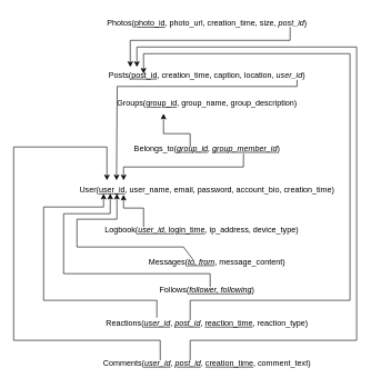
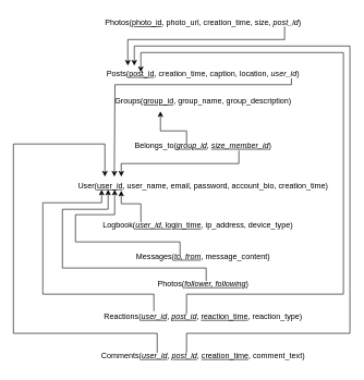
  <mxCell id="0" />
  <mxCell id="1" parent="0" />
  <mxCell id="2" value="User(&lt;u&gt;user_id&lt;/u&gt;, user_name, email, password, account_bio, creation_time)" style="text;html=1;align=center;verticalAlign=middle;resizable=0;points=[];autosize=1;strokeColor=none;fillColor=none;" vertex="1" parent="1"><mxGeometry x="105" y="270" width="410" height="30" as="geometry" /></mxCell>
  <mxCell id="3" value="Logbook(&lt;u&gt;&lt;i&gt;user_id&lt;/i&gt;, login_time&lt;/u&gt;, ip_address, device_type)&lt;div style=&quot;&quot;&gt;&lt;/div&gt;" style="text;html=1;align=left;verticalAlign=middle;resizable=0;points=[];autosize=1;strokeColor=none;fillColor=none;imageWidth=100;" vertex="1" parent="1"><mxGeometry x="155" y="330" width="310" height="30" as="geometry" /></mxCell>
  <mxCell id="4" value="" style="endArrow=classic;html=1;rounded=0;exitX=0.194;exitY=0.333;exitDx=0;exitDy=0;exitPerimeter=0;endFill=1;" edge="1" parent="1"><mxGeometry width="50" height="50" relative="1" as="geometry"><mxPoint x="215.14" y="339.99" as="sourcePoint" /><mxPoint x="185" y="291.59" as="targetPoint" /><Array as="points"><mxPoint x="215" y="311.59" /><mxPoint x="185" y="311.59" /></Array></mxGeometry></mxCell>
- <mxCell id="5" value="Messages(&lt;u&gt;&lt;i&gt;to, from&lt;/i&gt;&lt;/u&gt;, message_content)" style="text;html=1;align=center;verticalAlign=middle;resizable=0;points=[];autosize=1;strokeColor=none;fillColor=none;" vertex="1" parent="1"><mxGeometry x="210" y="378" width="230" height="30" as="geometry" /></mxCell>
+ <mxCell id="5" value="Messages(&lt;u&gt;&lt;i&gt;to, from&lt;/i&gt;&lt;/u&gt;, message_content)" style="text;html=1;align=center;verticalAlign=middle;resizable=0;points=[];autosize=1;strokeColor=none;fillColor=none;" vertex="1" parent="1"><mxGeometry x="195" y="378" width="230" height="30" as="geometry" /></mxCell>
  <mxCell id="6" value="" style="endArrow=classic;html=1;rounded=0;endFill=1;entryX=0.122;entryY=0.667;entryDx=0;entryDy=0;entryPerimeter=0;exitX=0.348;exitY=0.4;exitDx=0;exitDy=0;exitPerimeter=0;" edge="1" parent="1" source="5"><mxGeometry width="50" height="50" relative="1" as="geometry"><mxPoint x="245" y="390" as="sourcePoint" /><mxPoint x="175.02" y="290.01" as="targetPoint" /><Array as="points"><mxPoint x="275" y="370" /><mxPoint x="115" y="370" /><mxPoint x="115" y="328.26" /><mxPoint x="175" y="328.26" /></Array></mxGeometry></mxCell>
- <mxCell id="7" value="Follows(&lt;u&gt;&lt;i&gt;follower, following&lt;/i&gt;&lt;/u&gt;)" style="text;html=1;align=center;verticalAlign=middle;resizable=0;points=[];autosize=1;strokeColor=none;fillColor=none;" vertex="1" parent="1"><mxGeometry x="225" y="420" width="170" height="30" as="geometry" /></mxCell>
+ <mxCell id="7" value="Photos(&lt;u&gt;&lt;i&gt;follower, following&lt;/i&gt;&lt;/u&gt;)" style="text;html=1;align=center;verticalAlign=middle;resizable=0;points=[];autosize=1;strokeColor=none;fillColor=none;" vertex="1" parent="1"><mxGeometry x="225" y="420" width="170" height="30" as="geometry" /></mxCell>
  <mxCell id="8" value="" style="endArrow=classic;html=1;rounded=0;endFill=1;exitX=0.471;exitY=0.333;exitDx=0;exitDy=0;exitPerimeter=0;" edge="1" parent="1"><mxGeometry width="50" height="50" relative="1" as="geometry"><mxPoint x="315.07" y="429.99" as="sourcePoint" /><mxPoint x="165" y="290" as="targetPoint" /><Array as="points"><mxPoint x="315" y="410" /><mxPoint x="95" y="410" /><mxPoint x="95" y="320" /><mxPoint x="165" y="320" /></Array></mxGeometry></mxCell>
  <mxCell id="9" value="Groups(&lt;u&gt;group_id&lt;/u&gt;, group_name, group_description)" style="text;html=1;align=center;verticalAlign=middle;resizable=0;points=[];autosize=1;strokeColor=none;fillColor=none;" vertex="1" parent="1"><mxGeometry x="165" y="140" width="290" height="30" as="geometry" /></mxCell>
- <mxCell id="10" value="Belongs_to(&lt;i&gt;&lt;u&gt;group_id&lt;/u&gt;, &lt;u&gt;group_member_id&lt;/u&gt;&lt;/i&gt;)" style="text;html=1;align=center;verticalAlign=middle;resizable=0;points=[];autosize=1;strokeColor=none;fillColor=none;" vertex="1" parent="1"><mxGeometry x="190" y="208" width="240" height="30" as="geometry" /></mxCell>
+ <mxCell id="10" value="Belongs_to(&lt;i&gt;&lt;u&gt;group_id&lt;/u&gt;, &lt;u&gt;size_member_id&lt;/u&gt;&lt;/i&gt;)" style="text;html=1;align=center;verticalAlign=middle;resizable=0;points=[];autosize=1;strokeColor=none;fillColor=none;" vertex="1" parent="1"><mxGeometry x="190" y="208" width="240" height="30" as="geometry" /></mxCell>
  <mxCell id="11" value="" style="endArrow=classic;html=1;rounded=0;entryX=0.276;entryY=0.667;entryDx=0;entryDy=0;entryPerimeter=0;exitX=0.396;exitY=0.067;exitDx=0;exitDy=0;exitPerimeter=0;endFill=1;" edge="1" parent="1"><mxGeometry width="50" height="50" relative="1" as="geometry"><mxPoint x="285.04" y="220" as="sourcePoint" /><mxPoint x="245.04" y="170" as="targetPoint" /><Array as="points"><mxPoint x="285" y="199.99" /><mxPoint x="245" y="199.99" /></Array></mxGeometry></mxCell>
  <mxCell id="12" value="" style="endArrow=none;html=1;rounded=0;exitX=0.171;exitY=0;exitDx=0;exitDy=0;exitPerimeter=0;entryX=0.688;entryY=0.733;entryDx=0;entryDy=0;entryPerimeter=0;endFill=0;startArrow=classic;startFill=1;" edge="1" parent="1"><mxGeometry width="50" height="50" relative="1" as="geometry"><mxPoint x="185.11" y="270" as="sourcePoint" /><mxPoint x="365.12" y="229.99" as="targetPoint" /><Array as="points"><mxPoint x="185" y="250" /><mxPoint x="365" y="250" /></Array></mxGeometry></mxCell>
  <mxCell id="13" value="Posts(&lt;u&gt;post_id&lt;/u&gt;, creation_time, caption, location, &lt;i&gt;user_id&lt;/i&gt;)" style="text;html=1;align=center;verticalAlign=middle;resizable=0;points=[];autosize=1;strokeColor=none;fillColor=none;" vertex="1" parent="1"><mxGeometry x="150" y="98" width="320" height="30" as="geometry" /></mxCell>
  <mxCell id="14" value="" style="endArrow=none;html=1;rounded=0;entryX=0.891;entryY=0.733;entryDx=0;entryDy=0;entryPerimeter=0;exitX=0.144;exitY=0.026;exitDx=0;exitDy=0;exitPerimeter=0;startArrow=classic;startFill=1;" edge="1" parent="1"><mxGeometry width="50" height="50" relative="1" as="geometry"><mxPoint x="174.46" y="270" as="sourcePoint" /><mxPoint x="445.54" y="119.21" as="targetPoint" /><Array as="points"><mxPoint x="175.42" y="129.22" /><mxPoint x="445.42" y="129.22" /></Array></mxGeometry></mxCell>
  <mxCell id="15" value="Reactions(&lt;u&gt;&lt;i&gt;user_id&lt;/i&gt;&lt;/u&gt;, &lt;u&gt;&lt;i&gt;post_id&lt;/i&gt;&lt;/u&gt;, &lt;u&gt;reaction_time&lt;/u&gt;, reaction_type)" style="text;html=1;align=center;verticalAlign=middle;resizable=0;points=[];autosize=1;strokeColor=none;fillColor=none;" vertex="1" parent="1"><mxGeometry x="145" y="470" width="330" height="30" as="geometry" /></mxCell>
  <mxCell id="16" value="" style="endArrow=classic;html=1;rounded=0;entryX=0.122;entryY=0.667;entryDx=0;entryDy=0;entryPerimeter=0;endFill=1;" edge="1" parent="1" target="2"><mxGeometry width="50" height="50" relative="1" as="geometry"><mxPoint x="235" y="476" as="sourcePoint" /><mxPoint x="235" y="408" as="targetPoint" /><Array as="points"><mxPoint x="235" y="450" /><mxPoint x="65" y="450" /><mxPoint x="65" y="310" /><mxPoint x="155" y="310" /></Array></mxGeometry></mxCell>
  <mxCell id="17" value="" style="endArrow=none;html=1;rounded=0;entryX=0.424;entryY=0.333;entryDx=0;entryDy=0;entryPerimeter=0;startArrow=classic;startFill=1;" edge="1" parent="1" target="15"><mxGeometry width="50" height="50" relative="1" as="geometry"><mxPoint x="215" y="110" as="sourcePoint" /><mxPoint x="275" y="310" as="targetPoint" /><Array as="points"><mxPoint x="215" y="80" /><mxPoint x="525" y="80" /><mxPoint x="525" y="450" /><mxPoint x="285" y="450" /></Array></mxGeometry></mxCell>
  <mxCell id="18" value="Comments(&lt;i&gt;&lt;u&gt;user_id&lt;/u&gt;&lt;/i&gt;, &lt;i&gt;&lt;u&gt;post_id&lt;/u&gt;&lt;/i&gt;, &lt;u&gt;creation_time&lt;/u&gt;, comment_text)" style="text;html=1;align=center;verticalAlign=middle;resizable=0;points=[];autosize=1;strokeColor=none;fillColor=none;" vertex="1" parent="1"><mxGeometry x="145" y="530" width="330" height="30" as="geometry" /></mxCell>
  <mxCell id="19" value="" style="endArrow=classic;html=1;rounded=0;entryX=0.122;entryY=0;entryDx=0;entryDy=0;entryPerimeter=0;exitX=0.273;exitY=0.333;exitDx=0;exitDy=0;exitPerimeter=0;endFill=1;" edge="1" parent="1"><mxGeometry width="50" height="50" relative="1" as="geometry"><mxPoint x="240.09" y="539.99" as="sourcePoint" /><mxPoint x="160.02" y="270" as="targetPoint" /><Array as="points"><mxPoint x="240" y="510" /><mxPoint x="20" y="510" /><mxPoint x="20" y="270" /><mxPoint x="20" y="220" /><mxPoint x="160" y="220" /></Array></mxGeometry></mxCell>
  <mxCell id="20" value="" style="endArrow=classic;html=1;rounded=0;exitX=0.424;exitY=0.333;exitDx=0;exitDy=0;exitPerimeter=0;endFill=1;" edge="1" parent="1" source="18"><mxGeometry width="50" height="50" relative="1" as="geometry"><mxPoint x="85" y="150" as="sourcePoint" /><mxPoint x="205" y="100" as="targetPoint" /><Array as="points"><mxPoint x="285" y="510" /><mxPoint x="535" y="510" /><mxPoint x="535" y="70" /><mxPoint x="205" y="70" /></Array></mxGeometry></mxCell>
  <mxCell id="21" value="Photos(&lt;u&gt;photo_id&lt;/u&gt;, photo_url, creation_time, size, &lt;i&gt;post_id&lt;/i&gt;)" style="text;html=1;align=center;verticalAlign=middle;resizable=0;points=[];autosize=1;strokeColor=none;fillColor=none;" vertex="1" parent="1"><mxGeometry x="150" y="20" width="320" height="30" as="geometry" /></mxCell>
  <mxCell id="22" value="" style="endArrow=none;html=1;rounded=0;entryX=0.891;entryY=0.667;entryDx=0;entryDy=0;entryPerimeter=0;exitX=0.141;exitY=0.067;exitDx=0;exitDy=0;exitPerimeter=0;endFill=0;startArrow=classic;startFill=1;" edge="1" parent="1" source="13" target="21"><mxGeometry width="50" height="50" relative="1" as="geometry"><mxPoint x="75" y="110" as="sourcePoint" /><mxPoint x="125" y="60" as="targetPoint" /><Array as="points"><mxPoint x="195" y="60" /><mxPoint x="435" y="60" /></Array></mxGeometry></mxCell>
